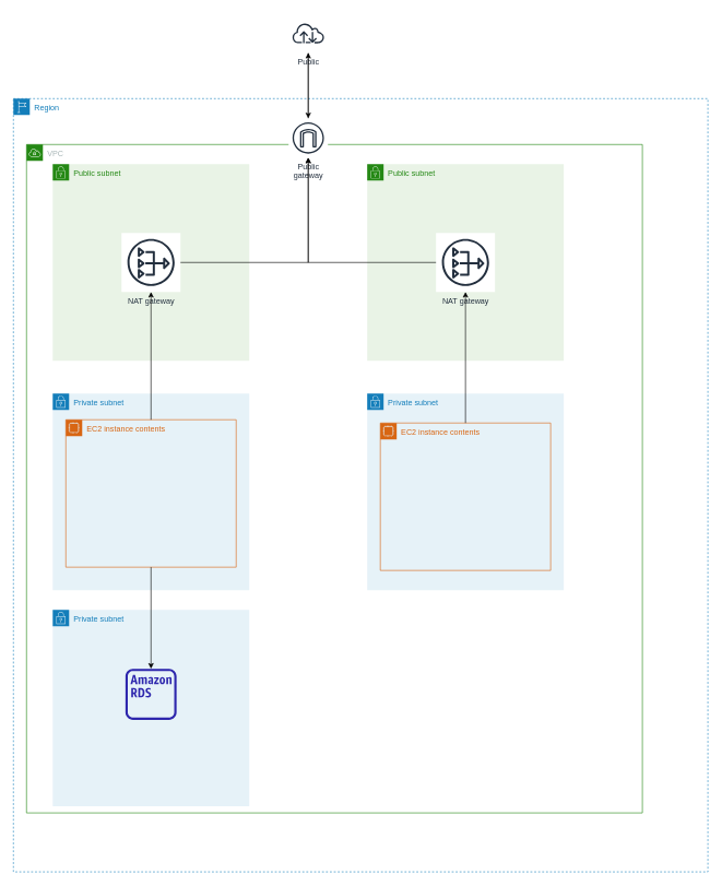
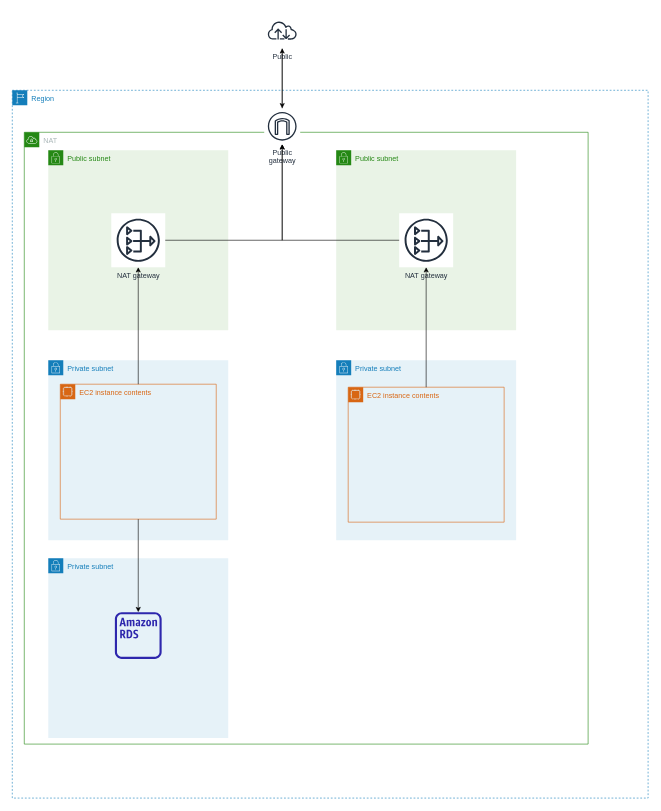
  <mxCell id="0" />
  <mxCell id="1" parent="0" />
  <mxCell id="2" value="Region" style="points=[[0,0],[0.25,0],[0.5,0],[0.75,0],[1,0],[1,0.25],[1,0.5],[1,0.75],[1,1],[0.75,1],[0.5,1],[0.25,1],[0,1],[0,0.75],[0,0.5],[0,0.25]];outlineConnect=0;gradientColor=none;html=1;whiteSpace=wrap;fontSize=12;fontStyle=0;container=1;pointerEvents=0;collapsible=0;recursiveResize=0;shape=mxgraph.aws4.group;grIcon=mxgraph.aws4.group_region;strokeColor=#147EBA;fillColor=none;verticalAlign=top;align=left;spacingLeft=30;fontColor=#147EBA;dashed=1;" parent="1" vertex="1"><mxGeometry x="20" y="150" width="1060" height="1180" as="geometry" /></mxCell>
- <mxCell id="3" value="VPC" style="points=[[0,0],[0.25,0],[0.5,0],[0.75,0],[1,0],[1,0.25],[1,0.5],[1,0.75],[1,1],[0.75,1],[0.5,1],[0.25,1],[0,1],[0,0.75],[0,0.5],[0,0.25]];outlineConnect=0;gradientColor=none;html=1;whiteSpace=wrap;fontSize=12;fontStyle=0;container=1;pointerEvents=0;collapsible=0;recursiveResize=0;shape=mxgraph.aws4.group;grIcon=mxgraph.aws4.group_vpc;strokeColor=#248814;fillColor=none;verticalAlign=top;align=left;spacingLeft=30;fontColor=#AAB7B8;dashed=0;" parent="2" vertex="1"><mxGeometry x="20" y="70" width="940" height="1020" as="geometry" /></mxCell>
+ <mxCell id="3" value="NAT" style="points=[[0,0],[0.25,0],[0.5,0],[0.75,0],[1,0],[1,0.25],[1,0.5],[1,0.75],[1,1],[0.75,1],[0.5,1],[0.25,1],[0,1],[0,0.75],[0,0.5],[0,0.25]];outlineConnect=0;gradientColor=none;html=1;whiteSpace=wrap;fontSize=12;fontStyle=0;container=1;pointerEvents=0;collapsible=0;recursiveResize=0;shape=mxgraph.aws4.group;grIcon=mxgraph.aws4.group_vpc;strokeColor=#248814;fillColor=none;verticalAlign=top;align=left;spacingLeft=30;fontColor=#AAB7B8;dashed=0;" parent="2" vertex="1"><mxGeometry x="20" y="70" width="940" height="1020" as="geometry" /></mxCell>
  <mxCell id="4" value="Public subnet" style="points=[[0,0],[0.25,0],[0.5,0],[0.75,0],[1,0],[1,0.25],[1,0.5],[1,0.75],[1,1],[0.75,1],[0.5,1],[0.25,1],[0,1],[0,0.75],[0,0.5],[0,0.25]];outlineConnect=0;gradientColor=none;html=1;whiteSpace=wrap;fontSize=12;fontStyle=0;container=1;pointerEvents=0;collapsible=0;recursiveResize=0;shape=mxgraph.aws4.group;grIcon=mxgraph.aws4.group_security_group;grStroke=0;strokeColor=#248814;fillColor=#E9F3E6;verticalAlign=top;align=left;spacingLeft=30;fontColor=#248814;dashed=0;" vertex="1" parent="3"><mxGeometry x="520" y="30" width="300" height="300" as="geometry" /></mxCell>
  <mxCell id="5" value="NAT gateway" style="sketch=0;outlineConnect=0;fontColor=#232F3E;gradientColor=none;strokeColor=#232F3E;fillColor=#ffffff;dashed=0;verticalLabelPosition=bottom;verticalAlign=top;align=center;html=1;fontSize=12;fontStyle=0;aspect=fixed;shape=mxgraph.aws4.resourceIcon;resIcon=mxgraph.aws4.nat_gateway;" vertex="1" parent="4"><mxGeometry x="105" y="105" width="90" height="90" as="geometry" /></mxCell>
  <mxCell id="6" value="Private subnet" style="points=[[0,0],[0.25,0],[0.5,0],[0.75,0],[1,0],[1,0.25],[1,0.5],[1,0.75],[1,1],[0.75,1],[0.5,1],[0.25,1],[0,1],[0,0.75],[0,0.5],[0,0.25]];outlineConnect=0;gradientColor=none;html=1;whiteSpace=wrap;fontSize=12;fontStyle=0;container=1;pointerEvents=0;collapsible=0;recursiveResize=0;shape=mxgraph.aws4.group;grIcon=mxgraph.aws4.group_security_group;grStroke=0;strokeColor=#147EBA;fillColor=#E6F2F8;verticalAlign=top;align=left;spacingLeft=30;fontColor=#147EBA;dashed=0;" vertex="1" parent="3"><mxGeometry x="520" y="380" width="300" height="300" as="geometry" /></mxCell>
  <mxCell id="7" value="EC2 instance contents" style="points=[[0,0],[0.25,0],[0.5,0],[0.75,0],[1,0],[1,0.25],[1,0.5],[1,0.75],[1,1],[0.75,1],[0.5,1],[0.25,1],[0,1],[0,0.75],[0,0.5],[0,0.25]];outlineConnect=0;gradientColor=none;html=1;whiteSpace=wrap;fontSize=12;fontStyle=0;container=1;pointerEvents=0;collapsible=0;recursiveResize=0;shape=mxgraph.aws4.group;grIcon=mxgraph.aws4.group_ec2_instance_contents;strokeColor=#D86613;fillColor=none;verticalAlign=top;align=left;spacingLeft=30;fontColor=#D86613;dashed=0;" vertex="1" parent="6"><mxGeometry x="20" y="45" width="260" height="225" as="geometry" /></mxCell>
  <mxCell id="8" value="Private subnet" style="points=[[0,0],[0.25,0],[0.5,0],[0.75,0],[1,0],[1,0.25],[1,0.5],[1,0.75],[1,1],[0.75,1],[0.5,1],[0.25,1],[0,1],[0,0.75],[0,0.5],[0,0.25]];outlineConnect=0;gradientColor=none;html=1;whiteSpace=wrap;fontSize=12;fontStyle=0;container=1;pointerEvents=0;collapsible=0;recursiveResize=0;shape=mxgraph.aws4.group;grIcon=mxgraph.aws4.group_security_group;grStroke=0;strokeColor=#147EBA;fillColor=#E6F2F8;verticalAlign=top;align=left;spacingLeft=30;fontColor=#147EBA;dashed=0;" parent="3" vertex="1"><mxGeometry x="40" y="710" width="300" height="300" as="geometry" /></mxCell>
  <mxCell id="9" value="" style="sketch=0;outlineConnect=0;fontColor=#232F3E;gradientColor=none;fillColor=#2E27AD;strokeColor=none;dashed=0;verticalLabelPosition=bottom;verticalAlign=top;align=center;html=1;fontSize=12;fontStyle=0;aspect=fixed;pointerEvents=1;shape=mxgraph.aws4.rds_instance_alt;" vertex="1" parent="8"><mxGeometry x="111" y="90" width="78" height="78" as="geometry" /></mxCell>
  <mxCell id="10" value="Public&#10;gateway" style="sketch=0;outlineConnect=0;fontColor=#232F3E;gradientColor=none;strokeColor=#232F3E;fillColor=#ffffff;dashed=0;verticalLabelPosition=bottom;verticalAlign=top;align=center;html=1;fontSize=12;fontStyle=0;aspect=fixed;shape=mxgraph.aws4.resourceIcon;resIcon=mxgraph.aws4.internet_gateway;" parent="3" vertex="1"><mxGeometry x="400" y="-40" width="60" height="60" as="geometry" /></mxCell>
  <mxCell id="11" value="Public subnet" style="points=[[0,0],[0.25,0],[0.5,0],[0.75,0],[1,0],[1,0.25],[1,0.5],[1,0.75],[1,1],[0.75,1],[0.5,1],[0.25,1],[0,1],[0,0.75],[0,0.5],[0,0.25]];outlineConnect=0;gradientColor=none;html=1;whiteSpace=wrap;fontSize=12;fontStyle=0;container=1;pointerEvents=0;collapsible=0;recursiveResize=0;shape=mxgraph.aws4.group;grIcon=mxgraph.aws4.group_security_group;grStroke=0;strokeColor=#248814;fillColor=#E9F3E6;verticalAlign=top;align=left;spacingLeft=30;fontColor=#248814;dashed=0;" parent="3" vertex="1"><mxGeometry x="40" y="30" width="300" height="300" as="geometry" /></mxCell>
  <mxCell id="12" value="NAT gateway" style="sketch=0;outlineConnect=0;fontColor=#232F3E;gradientColor=none;strokeColor=#232F3E;fillColor=#ffffff;dashed=0;verticalLabelPosition=bottom;verticalAlign=top;align=center;html=1;fontSize=12;fontStyle=0;aspect=fixed;shape=mxgraph.aws4.resourceIcon;resIcon=mxgraph.aws4.nat_gateway;" vertex="1" parent="11"><mxGeometry x="105" y="105" width="90" height="90" as="geometry" /></mxCell>
  <mxCell id="13" value="Private subnet" style="points=[[0,0],[0.25,0],[0.5,0],[0.75,0],[1,0],[1,0.25],[1,0.5],[1,0.75],[1,1],[0.75,1],[0.5,1],[0.25,1],[0,1],[0,0.75],[0,0.5],[0,0.25]];outlineConnect=0;gradientColor=none;html=1;whiteSpace=wrap;fontSize=12;fontStyle=0;container=1;pointerEvents=0;collapsible=0;recursiveResize=0;shape=mxgraph.aws4.group;grIcon=mxgraph.aws4.group_security_group;grStroke=0;strokeColor=#147EBA;fillColor=#E6F2F8;verticalAlign=top;align=left;spacingLeft=30;fontColor=#147EBA;dashed=0;" vertex="1" parent="3"><mxGeometry x="40" y="380" width="300" height="300" as="geometry" /></mxCell>
  <mxCell id="14" value="EC2 instance contents" style="points=[[0,0],[0.25,0],[0.5,0],[0.75,0],[1,0],[1,0.25],[1,0.5],[1,0.75],[1,1],[0.75,1],[0.5,1],[0.25,1],[0,1],[0,0.75],[0,0.5],[0,0.25]];outlineConnect=0;gradientColor=none;html=1;whiteSpace=wrap;fontSize=12;fontStyle=0;container=1;pointerEvents=0;collapsible=0;recursiveResize=0;shape=mxgraph.aws4.group;grIcon=mxgraph.aws4.group_ec2_instance_contents;strokeColor=#D86613;fillColor=none;verticalAlign=top;align=left;spacingLeft=30;fontColor=#D86613;dashed=0;" vertex="1" parent="13"><mxGeometry x="20" y="40" width="260" height="225" as="geometry" /></mxCell>
  <mxCell id="15" style="edgeStyle=orthogonalEdgeStyle;rounded=0;orthogonalLoop=1;jettySize=auto;html=1;" edge="1" parent="3" source="14" target="12"><mxGeometry relative="1" as="geometry" /></mxCell>
  <mxCell id="16" style="edgeStyle=orthogonalEdgeStyle;rounded=0;orthogonalLoop=1;jettySize=auto;html=1;" edge="1" parent="3" source="14" target="9"><mxGeometry relative="1" as="geometry" /></mxCell>
  <mxCell id="17" style="edgeStyle=orthogonalEdgeStyle;rounded=0;orthogonalLoop=1;jettySize=auto;html=1;" edge="1" parent="3" source="12" target="10"><mxGeometry relative="1" as="geometry" /></mxCell>
  <mxCell id="18" style="edgeStyle=orthogonalEdgeStyle;rounded=0;orthogonalLoop=1;jettySize=auto;html=1;" edge="1" parent="3" source="7" target="5"><mxGeometry relative="1" as="geometry" /></mxCell>
  <mxCell id="19" style="edgeStyle=orthogonalEdgeStyle;rounded=0;orthogonalLoop=1;jettySize=auto;html=1;" edge="1" parent="3" source="5" target="10"><mxGeometry relative="1" as="geometry" /></mxCell>
  <mxCell id="20" style="edgeStyle=orthogonalEdgeStyle;rounded=0;orthogonalLoop=1;jettySize=auto;html=1;" parent="1" source="21" target="10" edge="1"><mxGeometry relative="1" as="geometry" /></mxCell>
  <mxCell id="21" value="Public" style="sketch=0;outlineConnect=0;fontColor=#232F3E;gradientColor=none;strokeColor=#232F3E;fillColor=#ffffff;dashed=0;verticalLabelPosition=bottom;verticalAlign=top;align=center;html=1;fontSize=12;fontStyle=0;aspect=fixed;shape=mxgraph.aws4.resourceIcon;resIcon=mxgraph.aws4.internet;" parent="1" vertex="1"><mxGeometry x="440" y="20" width="60" height="60" as="geometry" /></mxCell>
  <mxCell id="22" style="edgeStyle=orthogonalEdgeStyle;rounded=0;orthogonalLoop=1;jettySize=auto;html=1;" parent="1" source="10" target="21" edge="1"><mxGeometry relative="1" as="geometry" /></mxCell>
